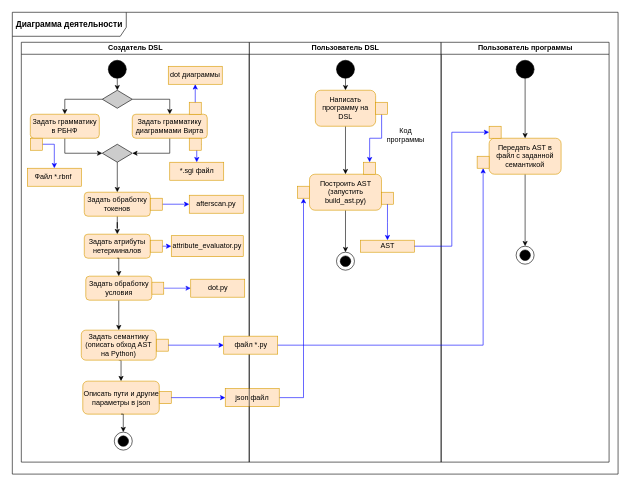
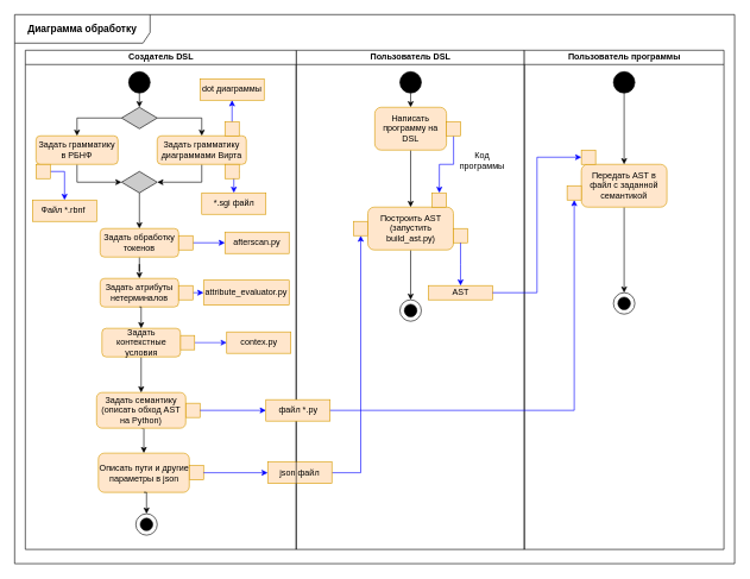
  <mxCell id="0" />
  <mxCell id="1" parent="0" />
  <mxCell id="2" value="Пользователь DSL" style="swimlane;html=1;startSize=20;" vertex="1" parent="1"><mxGeometry x="415" y="70" width="320" height="700" as="geometry" /></mxCell>
  <mxCell id="3" value="" style="ellipse;whiteSpace=wrap;html=1;rounded=0;shadow=0;comic=0;labelBackgroundColor=none;strokeWidth=1;fillColor=#000000;fontFamily=Verdana;fontSize=12;align=center;" vertex="1" parent="2"><mxGeometry x="145.5" y="30" width="30" height="30" as="geometry" /></mxCell>
  <mxCell id="4" value="" style="endArrow=classic;html=1;rounded=0;exitX=0.5;exitY=1;exitDx=0;exitDy=0;entryX=0.5;entryY=0;entryDx=0;entryDy=0;" edge="1" parent="2" source="3" target="15"><mxGeometry width="50" height="50" relative="1" as="geometry"><mxPoint x="120.5" y="320" as="sourcePoint" /><mxPoint x="256" y="90" as="targetPoint" /></mxGeometry></mxCell>
  <mxCell id="5" style="edgeStyle=orthogonalEdgeStyle;rounded=0;orthogonalLoop=1;jettySize=auto;html=1;exitX=0.5;exitY=1;exitDx=0;exitDy=0;entryX=0.5;entryY=0;entryDx=0;entryDy=0;" edge="1" parent="2" source="6" target="12"><mxGeometry relative="1" as="geometry" /></mxCell>
  <mxCell id="6" value="Построить AST (запустить build_ast.py)" style="rounded=1;whiteSpace=wrap;html=1;fillColor=#ffe6cc;strokeColor=#d79b00;" vertex="1" parent="2"><mxGeometry x="100.5" y="220" width="120" height="60" as="geometry" /></mxCell>
  <mxCell id="7" value="" style="rounded=0;whiteSpace=wrap;html=1;fillColor=#ffe6cc;strokeColor=#d79b00;" vertex="1" parent="2"><mxGeometry x="190.75" y="200" width="20" height="20" as="geometry" /></mxCell>
  <mxCell id="8" value="" style="rounded=0;whiteSpace=wrap;html=1;fillColor=#ffe6cc;strokeColor=#d79b00;" vertex="1" parent="2"><mxGeometry x="80.5" y="240" width="20" height="20" as="geometry" /></mxCell>
  <mxCell id="9" value="" style="rounded=0;whiteSpace=wrap;html=1;fillColor=#ffe6cc;strokeColor=#d79b00;" vertex="1" parent="2"><mxGeometry x="220.5" y="250" width="20" height="20" as="geometry" /></mxCell>
  <mxCell id="10" value="AST" style="rounded=0;whiteSpace=wrap;html=1;fillColor=#ffe6cc;strokeColor=#d79b00;" vertex="1" parent="2"><mxGeometry x="185.5" y="330" width="90" height="20" as="geometry" /></mxCell>
  <mxCell id="11" value="" style="endArrow=classic;html=1;rounded=0;entryX=0.5;entryY=0;entryDx=0;entryDy=0;exitX=0.5;exitY=1;exitDx=0;exitDy=0;strokeColor=#0000FF;" edge="1" parent="2" source="9" target="10"><mxGeometry width="50" height="50" relative="1" as="geometry"><mxPoint x="120.5" y="310" as="sourcePoint" /><mxPoint x="170.5" y="260" as="targetPoint" /><Array as="points"><mxPoint x="230.5" y="300" /></Array></mxGeometry></mxCell>
  <mxCell id="12" value="" style="ellipse;whiteSpace=wrap;html=1;aspect=fixed;" vertex="1" parent="2"><mxGeometry x="145.5" y="350" width="30" height="30" as="geometry" /></mxCell>
  <mxCell id="13" value="" style="ellipse;whiteSpace=wrap;html=1;aspect=fixed;fillColor=#000000;" vertex="1" parent="2"><mxGeometry x="151.75" y="356.25" width="17.5" height="17.5" as="geometry" /></mxCell>
  <mxCell id="14" style="edgeStyle=orthogonalEdgeStyle;rounded=0;orthogonalLoop=1;jettySize=auto;html=1;exitX=0.5;exitY=1;exitDx=0;exitDy=0;" edge="1" parent="2" source="15" target="6"><mxGeometry relative="1" as="geometry" /></mxCell>
  <mxCell id="15" value="Написать программу на DSL" style="rounded=1;whiteSpace=wrap;html=1;fillColor=#ffe6cc;strokeColor=#d79b00;" vertex="1" parent="2"><mxGeometry x="110.25" y="80" width="100.5" height="60" as="geometry" /></mxCell>
  <mxCell id="16" style="edgeStyle=orthogonalEdgeStyle;rounded=0;orthogonalLoop=1;jettySize=auto;html=1;exitX=0.5;exitY=1;exitDx=0;exitDy=0;entryX=0.5;entryY=0;entryDx=0;entryDy=0;strokeColor=#0000FF;" edge="1" parent="2" source="17" target="7"><mxGeometry relative="1" as="geometry" /></mxCell>
  <mxCell id="17" value="" style="rounded=0;whiteSpace=wrap;html=1;fillColor=#ffe6cc;strokeColor=#d79b00;" vertex="1" parent="2"><mxGeometry x="210.75" y="100" width="20" height="20" as="geometry" /></mxCell>
  <mxCell id="18" value="Код программы" style="text;html=1;strokeColor=none;fillColor=none;align=center;verticalAlign=middle;whiteSpace=wrap;rounded=0;" vertex="1" parent="2"><mxGeometry x="230.75" y="140" width="60" height="30" as="geometry" /></mxCell>
  <mxCell id="19" style="edgeStyle=orthogonalEdgeStyle;rounded=0;orthogonalLoop=1;jettySize=auto;html=1;exitX=1;exitY=0.5;exitDx=0;exitDy=0;entryX=0.5;entryY=1;entryDx=0;entryDy=0;strokeColor=#0000FF;" edge="1" parent="2" source="20" target="8"><mxGeometry relative="1" as="geometry" /></mxCell>
  <mxCell id="20" value="json файл" style="rounded=0;whiteSpace=wrap;html=1;fillColor=#ffe6cc;strokeColor=#d79b00;" vertex="1" parent="2"><mxGeometry x="-40" y="577.5" width="90" height="30" as="geometry" /></mxCell>
  <mxCell id="21" value="Пользователь программы" style="swimlane;html=1;startSize=20;fillStyle=auto;" vertex="1" parent="1"><mxGeometry x="735" y="70" width="280" height="700" as="geometry" /></mxCell>
  <mxCell id="22" style="edgeStyle=orthogonalEdgeStyle;rounded=0;orthogonalLoop=1;jettySize=auto;html=1;exitX=0.5;exitY=1;exitDx=0;exitDy=0;entryX=0.5;entryY=0;entryDx=0;entryDy=0;" edge="1" parent="21" source="23" target="26"><mxGeometry relative="1" as="geometry" /></mxCell>
  <mxCell id="23" value="Передать AST в файл с заданной семантикой" style="rounded=1;whiteSpace=wrap;html=1;fillColor=#ffe6cc;strokeColor=#d79b00;" vertex="1" parent="21"><mxGeometry x="80" y="160" width="120" height="60" as="geometry" /></mxCell>
  <mxCell id="24" style="edgeStyle=orthogonalEdgeStyle;rounded=0;orthogonalLoop=1;jettySize=auto;html=1;exitX=0.5;exitY=1;exitDx=0;exitDy=0;" edge="1" parent="21" source="25" target="23"><mxGeometry relative="1" as="geometry" /></mxCell>
  <mxCell id="25" value="" style="ellipse;whiteSpace=wrap;html=1;rounded=0;shadow=0;comic=0;labelBackgroundColor=none;strokeWidth=1;fillColor=#000000;fontFamily=Verdana;fontSize=12;align=center;" vertex="1" parent="21"><mxGeometry x="125" y="30" width="30" height="30" as="geometry" /></mxCell>
  <mxCell id="26" value="" style="ellipse;whiteSpace=wrap;html=1;aspect=fixed;" vertex="1" parent="21"><mxGeometry x="125" y="340" width="30" height="30" as="geometry" /></mxCell>
  <mxCell id="27" value="" style="ellipse;whiteSpace=wrap;html=1;aspect=fixed;fillColor=#000000;" vertex="1" parent="21"><mxGeometry x="131.25" y="346.25" width="17.5" height="17.5" as="geometry" /></mxCell>
  <mxCell id="28" value="" style="rounded=0;whiteSpace=wrap;html=1;fillColor=#ffe6cc;strokeColor=#d79b00;" vertex="1" parent="21"><mxGeometry x="80" y="140" width="20" height="20" as="geometry" /></mxCell>
  <mxCell id="29" value="" style="rounded=0;whiteSpace=wrap;html=1;fillColor=#ffe6cc;strokeColor=#d79b00;" vertex="1" parent="21"><mxGeometry x="60" y="190" width="20" height="20" as="geometry" /></mxCell>
  <mxCell id="30" style="edgeStyle=orthogonalEdgeStyle;rounded=0;orthogonalLoop=1;jettySize=auto;html=1;exitX=1;exitY=0.5;exitDx=0;exitDy=0;entryX=0;entryY=0.5;entryDx=0;entryDy=0;strokeColor=#0000FF;" edge="1" parent="1" source="10" target="28"><mxGeometry relative="1" as="geometry" /></mxCell>
  <mxCell id="31" value="Создатель DSL" style="swimlane;html=1;startSize=20;" vertex="1" parent="1"><mxGeometry x="35" y="70" width="380" height="700" as="geometry" /></mxCell>
  <mxCell id="32" style="edgeStyle=orthogonalEdgeStyle;rounded=0;orthogonalLoop=1;jettySize=auto;html=1;exitX=0.5;exitY=1;exitDx=0;exitDy=0;entryX=0.5;entryY=0;entryDx=0;entryDy=0;" edge="1" parent="31" source="33" target="36"><mxGeometry relative="1" as="geometry" /></mxCell>
  <mxCell id="33" value="" style="ellipse;whiteSpace=wrap;html=1;rounded=0;shadow=0;comic=0;labelBackgroundColor=none;strokeWidth=1;fillColor=#000000;fontFamily=Verdana;fontSize=12;align=center;" vertex="1" parent="31"><mxGeometry x="145" y="30" width="30" height="30" as="geometry" /></mxCell>
  <mxCell id="34" style="edgeStyle=orthogonalEdgeStyle;rounded=0;orthogonalLoop=1;jettySize=auto;html=1;exitX=0;exitY=0.5;exitDx=0;exitDy=0;entryX=0.5;entryY=0;entryDx=0;entryDy=0;" edge="1" parent="31" source="36" target="38"><mxGeometry relative="1" as="geometry" /></mxCell>
  <mxCell id="35" style="edgeStyle=orthogonalEdgeStyle;rounded=0;orthogonalLoop=1;jettySize=auto;html=1;exitX=1;exitY=0.5;exitDx=0;exitDy=0;entryX=0.5;entryY=0;entryDx=0;entryDy=0;" edge="1" parent="31" source="36" target="40"><mxGeometry relative="1" as="geometry" /></mxCell>
  <mxCell id="36" value="" style="rhombus;whiteSpace=wrap;html=1;fillColor=#CCCCCC;" vertex="1" parent="31"><mxGeometry x="135" y="80" width="50" height="30" as="geometry" /></mxCell>
  <mxCell id="37" style="edgeStyle=orthogonalEdgeStyle;rounded=0;orthogonalLoop=1;jettySize=auto;html=1;exitX=0.5;exitY=1;exitDx=0;exitDy=0;entryX=0;entryY=0.5;entryDx=0;entryDy=0;" edge="1" parent="31" source="38" target="42"><mxGeometry relative="1" as="geometry" /></mxCell>
  <mxCell id="38" value="Задать грамматику в РБНФ" style="rounded=1;whiteSpace=wrap;html=1;fillColor=#ffe6cc;strokeColor=#d79b00;" vertex="1" parent="31"><mxGeometry x="15" y="120" width="115" height="40" as="geometry" /></mxCell>
  <mxCell id="39" style="edgeStyle=orthogonalEdgeStyle;rounded=0;orthogonalLoop=1;jettySize=auto;html=1;exitX=0.5;exitY=1;exitDx=0;exitDy=0;entryX=1;entryY=0.5;entryDx=0;entryDy=0;" edge="1" parent="31" source="40" target="42"><mxGeometry relative="1" as="geometry" /></mxCell>
  <mxCell id="40" value="Задать грамматику диаграммами Вирта" style="rounded=1;whiteSpace=wrap;html=1;fillColor=#ffe6cc;strokeColor=#d79b00;" vertex="1" parent="31"><mxGeometry x="185" y="120" width="125" height="40" as="geometry" /></mxCell>
  <mxCell id="41" style="edgeStyle=orthogonalEdgeStyle;rounded=0;orthogonalLoop=1;jettySize=auto;html=1;exitX=0.5;exitY=1;exitDx=0;exitDy=0;entryX=0.5;entryY=0;entryDx=0;entryDy=0;" edge="1" parent="31" source="42" target="47"><mxGeometry relative="1" as="geometry" /></mxCell>
  <mxCell id="42" value="" style="rhombus;whiteSpace=wrap;html=1;fillColor=#CCCCCC;" vertex="1" parent="31"><mxGeometry x="135" y="170" width="50" height="30" as="geometry" /></mxCell>
  <mxCell id="43" style="edgeStyle=orthogonalEdgeStyle;rounded=0;orthogonalLoop=1;jettySize=auto;html=1;exitX=1;exitY=0.5;exitDx=0;exitDy=0;entryX=0.5;entryY=0;entryDx=0;entryDy=0;strokeColor=#0000FF;" edge="1" parent="31" source="44" target="58"><mxGeometry relative="1" as="geometry" /></mxCell>
  <mxCell id="44" value="" style="rounded=0;whiteSpace=wrap;html=1;fillColor=#ffe6cc;strokeColor=#d79b00;" vertex="1" parent="31"><mxGeometry x="15" y="160" width="20" height="20" as="geometry" /></mxCell>
  <mxCell id="45" value="" style="rounded=0;whiteSpace=wrap;html=1;fillColor=#ffe6cc;strokeColor=#d79b00;" vertex="1" parent="31"><mxGeometry x="280" y="100" width="20" height="20" as="geometry" /></mxCell>
  <mxCell id="46" style="edgeStyle=orthogonalEdgeStyle;rounded=0;orthogonalLoop=1;jettySize=auto;html=1;exitX=0.5;exitY=1;exitDx=0;exitDy=0;" edge="1" parent="31" source="47" target="50"><mxGeometry relative="1" as="geometry" /></mxCell>
  <mxCell id="47" value="Задать обработку токенов" style="rounded=1;whiteSpace=wrap;html=1;fillColor=#ffe6cc;strokeColor=#d79b00;" vertex="1" parent="31"><mxGeometry x="105" y="250" width="110" height="40" as="geometry" /></mxCell>
  <mxCell id="48" style="edgeStyle=orthogonalEdgeStyle;rounded=0;orthogonalLoop=1;jettySize=auto;html=1;exitX=1;exitY=0.5;exitDx=0;exitDy=0;entryX=0;entryY=0.5;entryDx=0;entryDy=0;strokeColor=#0000FF;" edge="1" parent="31" source="49" target="64"><mxGeometry relative="1" as="geometry" /></mxCell>
  <mxCell id="49" value="" style="rounded=0;whiteSpace=wrap;html=1;fillColor=#ffe6cc;strokeColor=#d79b00;" vertex="1" parent="31"><mxGeometry x="215" y="260" width="20" height="20" as="geometry" /></mxCell>
  <mxCell id="50" value="Задать атрибуты нетерминалов" style="rounded=1;whiteSpace=wrap;html=1;fillColor=#ffe6cc;strokeColor=#d79b00;" vertex="1" parent="31"><mxGeometry x="105" y="320" width="110" height="40" as="geometry" /></mxCell>
  <mxCell id="51" style="edgeStyle=orthogonalEdgeStyle;rounded=0;orthogonalLoop=1;jettySize=auto;html=1;exitX=1;exitY=0.5;exitDx=0;exitDy=0;entryX=0;entryY=0.5;entryDx=0;entryDy=0;strokeColor=#0000FF;" edge="1" parent="31" source="52" target="65"><mxGeometry relative="1" as="geometry" /></mxCell>
  <mxCell id="52" value="" style="rounded=0;whiteSpace=wrap;html=1;fillColor=#ffe6cc;strokeColor=#d79b00;" vertex="1" parent="31"><mxGeometry x="215" y="330" width="20" height="20" as="geometry" /></mxCell>
  <mxCell id="53" value="" style="rounded=0;whiteSpace=wrap;html=1;fillColor=#ffe6cc;strokeColor=#d79b00;" vertex="1" parent="31"><mxGeometry x="225" y="495" width="20" height="20" as="geometry" /></mxCell>
  <mxCell id="54" style="edgeStyle=orthogonalEdgeStyle;rounded=0;orthogonalLoop=1;jettySize=auto;html=1;exitX=0.5;exitY=1;exitDx=0;exitDy=0;entryX=0.5;entryY=0;entryDx=0;entryDy=0;" edge="1" parent="31" source="55" target="56"><mxGeometry relative="1" as="geometry" /></mxCell>
  <mxCell id="55" value="Задать семантику&lt;br&gt;(описать обход AST на Python)" style="rounded=1;whiteSpace=wrap;html=1;fillColor=#ffe6cc;strokeColor=#d79b00;" vertex="1" parent="31"><mxGeometry x="100" y="480" width="125" height="50" as="geometry" /></mxCell>
  <mxCell id="56" value="Описать пути и другие параметры в json" style="rounded=1;whiteSpace=wrap;html=1;fillColor=#ffe6cc;strokeColor=#d79b00;" vertex="1" parent="31"><mxGeometry x="102.5" y="565" width="127.5" height="55" as="geometry" /></mxCell>
  <mxCell id="57" value="" style="rounded=0;whiteSpace=wrap;html=1;fillColor=#ffe6cc;strokeColor=#d79b00;" vertex="1" parent="31"><mxGeometry x="230" y="582.5" width="20" height="20" as="geometry" /></mxCell>
  <mxCell id="58" value="Файл *.rbnf&amp;nbsp;" style="rounded=0;whiteSpace=wrap;html=1;fillColor=#ffe6cc;strokeColor=#d79b00;" vertex="1" parent="31"><mxGeometry x="10" y="210" width="90" height="30" as="geometry" /></mxCell>
  <mxCell id="59" value="dot диаграммы" style="rounded=0;whiteSpace=wrap;html=1;fillColor=#ffe6cc;strokeColor=#d79b00;" vertex="1" parent="31"><mxGeometry x="245" y="40" width="90" height="30" as="geometry" /></mxCell>
  <mxCell id="60" style="edgeStyle=orthogonalEdgeStyle;rounded=0;orthogonalLoop=1;jettySize=auto;html=1;exitX=0.5;exitY=0;exitDx=0;exitDy=0;entryX=0.5;entryY=1;entryDx=0;entryDy=0;strokeColor=#0000FF;" edge="1" parent="31" target="59"><mxGeometry relative="1" as="geometry"><mxPoint x="290" y="100.0" as="sourcePoint" /></mxGeometry></mxCell>
  <mxCell id="61" style="edgeStyle=orthogonalEdgeStyle;rounded=0;orthogonalLoop=1;jettySize=auto;html=1;exitX=1;exitY=0.5;exitDx=0;exitDy=0;entryX=0.5;entryY=0;entryDx=0;entryDy=0;strokeColor=#0000FF;" edge="1" parent="31" source="62" target="63"><mxGeometry relative="1" as="geometry" /></mxCell>
  <mxCell id="62" value="" style="rounded=0;whiteSpace=wrap;html=1;fillColor=#ffe6cc;strokeColor=#d79b00;" vertex="1" parent="31"><mxGeometry x="280" y="160" width="20" height="20" as="geometry" /></mxCell>
  <mxCell id="63" value="*.sgi файл" style="rounded=0;whiteSpace=wrap;html=1;fillColor=#ffe6cc;strokeColor=#d79b00;" vertex="1" parent="31"><mxGeometry x="247.5" y="200" width="90" height="30" as="geometry" /></mxCell>
  <mxCell id="64" value="afterscan.py" style="rounded=0;whiteSpace=wrap;html=1;fillColor=#ffe6cc;strokeColor=#d79b00;" vertex="1" parent="31"><mxGeometry x="280" y="255" width="90" height="30" as="geometry" /></mxCell>
  <mxCell id="65" value="attribute_evaluator.py" style="rounded=0;whiteSpace=wrap;html=1;fillColor=#ffe6cc;strokeColor=#d79b00;" vertex="1" parent="31"><mxGeometry x="250" y="322.5" width="120" height="35" as="geometry" /></mxCell>
  <mxCell id="66" value="файл *.py" style="rounded=0;whiteSpace=wrap;html=1;fillColor=#ffe6cc;strokeColor=#d79b00;" vertex="1" parent="31"><mxGeometry x="337.5" y="490" width="90" height="30" as="geometry" /></mxCell>
  <mxCell id="67" style="edgeStyle=orthogonalEdgeStyle;rounded=0;orthogonalLoop=1;jettySize=auto;html=1;exitX=1;exitY=0.5;exitDx=0;exitDy=0;entryX=0;entryY=0.5;entryDx=0;entryDy=0;strokeColor=#0000FF;" edge="1" parent="31" source="53" target="66"><mxGeometry relative="1" as="geometry" /></mxCell>
  <mxCell id="68" style="edgeStyle=orthogonalEdgeStyle;rounded=0;orthogonalLoop=1;jettySize=auto;html=1;exitX=1;exitY=0.5;exitDx=0;exitDy=0;entryX=0;entryY=0.5;entryDx=0;entryDy=0;strokeColor=#0000FF;" edge="1" parent="1" source="57" target="20"><mxGeometry relative="1" as="geometry" /></mxCell>
  <mxCell id="69" style="edgeStyle=orthogonalEdgeStyle;rounded=0;orthogonalLoop=1;jettySize=auto;html=1;exitX=1;exitY=0.5;exitDx=0;exitDy=0;entryX=0.5;entryY=1;entryDx=0;entryDy=0;strokeColor=#0000FF;" edge="1" parent="1" source="66" target="29"><mxGeometry relative="1" as="geometry" /></mxCell>
- <mxCell id="70" value="&lt;b&gt;&lt;font style=&quot;font-size: 14px;&quot;&gt;Диаграмма деятельности&lt;/font&gt;&lt;/b&gt;" style="shape=umlFrame;whiteSpace=wrap;html=1;pointerEvents=0;width=190;height=40;" vertex="1" parent="1"><mxGeometry x="20" y="20" width="1010" height="770" as="geometry" /></mxCell>
+ <mxCell id="70" value="&lt;b&gt;&lt;font style=&quot;font-size: 14px;&quot;&gt;Диаграмма обработку&lt;/font&gt;&lt;/b&gt;" style="shape=umlFrame;whiteSpace=wrap;html=1;pointerEvents=0;width=190;height=40;" vertex="1" parent="1"><mxGeometry x="20" y="20" width="1010" height="770" as="geometry" /></mxCell>
  <mxCell id="71" value="" style="ellipse;whiteSpace=wrap;html=1;aspect=fixed;" vertex="1" parent="1"><mxGeometry x="190" y="720" width="30" height="30" as="geometry" /></mxCell>
  <mxCell id="72" value="" style="ellipse;whiteSpace=wrap;html=1;aspect=fixed;fillColor=#000000;" vertex="1" parent="1"><mxGeometry x="196.25" y="726.25" width="17.5" height="17.5" as="geometry" /></mxCell>
  <mxCell id="73" style="edgeStyle=orthogonalEdgeStyle;rounded=0;orthogonalLoop=1;jettySize=auto;html=1;exitX=0.5;exitY=1;exitDx=0;exitDy=0;entryX=0.5;entryY=0;entryDx=0;entryDy=0;" edge="1" parent="1" source="56" target="71"><mxGeometry relative="1" as="geometry"><mxPoint x="197.5" y="729" as="targetPoint" /></mxGeometry></mxCell>
- <mxCell id="74" value="dot.py" style="rounded=0;whiteSpace=wrap;html=1;fillColor=#ffe6cc;strokeColor=#d79b00;" vertex="1" parent="1"><mxGeometry x="317.5" y="465" width="90" height="30" as="geometry" /></mxCell>
+ <mxCell id="74" value="contex.py" style="rounded=0;whiteSpace=wrap;html=1;fillColor=#ffe6cc;strokeColor=#d79b00;" vertex="1" parent="1"><mxGeometry x="317.5" y="465" width="90" height="30" as="geometry" /></mxCell>
  <mxCell id="75" style="edgeStyle=orthogonalEdgeStyle;rounded=0;orthogonalLoop=1;jettySize=auto;html=1;exitX=1;exitY=0.5;exitDx=0;exitDy=0;entryX=0;entryY=0.5;entryDx=0;entryDy=0;strokeColor=#2020ff;" edge="1" parent="1" source="76" target="74"><mxGeometry relative="1" as="geometry" /></mxCell>
  <mxCell id="76" value="" style="rounded=0;whiteSpace=wrap;html=1;fillColor=#ffe6cc;strokeColor=#d79b00;" vertex="1" parent="1"><mxGeometry x="252.5" y="470" width="20" height="20" as="geometry" /></mxCell>
  <mxCell id="77" style="edgeStyle=orthogonalEdgeStyle;rounded=0;orthogonalLoop=1;jettySize=auto;html=1;exitX=0.5;exitY=1;exitDx=0;exitDy=0;entryX=0.5;entryY=0;entryDx=0;entryDy=0;" edge="1" parent="1" source="78" target="55"><mxGeometry relative="1" as="geometry" /></mxCell>
- <mxCell id="78" value="Задать обработку условия" style="rounded=1;whiteSpace=wrap;html=1;fillColor=#ffe6cc;strokeColor=#d79b00;" vertex="1" parent="1"><mxGeometry x="142.5" y="460" width="110" height="40" as="geometry" /></mxCell>
+ <mxCell id="78" value="Задать контекстные условия" style="rounded=1;whiteSpace=wrap;html=1;fillColor=#ffe6cc;strokeColor=#d79b00;" vertex="1" parent="1"><mxGeometry x="142.5" y="460" width="110" height="40" as="geometry" /></mxCell>
  <mxCell id="79" style="edgeStyle=orthogonalEdgeStyle;rounded=0;orthogonalLoop=1;jettySize=auto;html=1;exitX=0.5;exitY=1;exitDx=0;exitDy=0;entryX=0.5;entryY=0;entryDx=0;entryDy=0;" edge="1" parent="1" source="50" target="78"><mxGeometry relative="1" as="geometry" /></mxCell>
